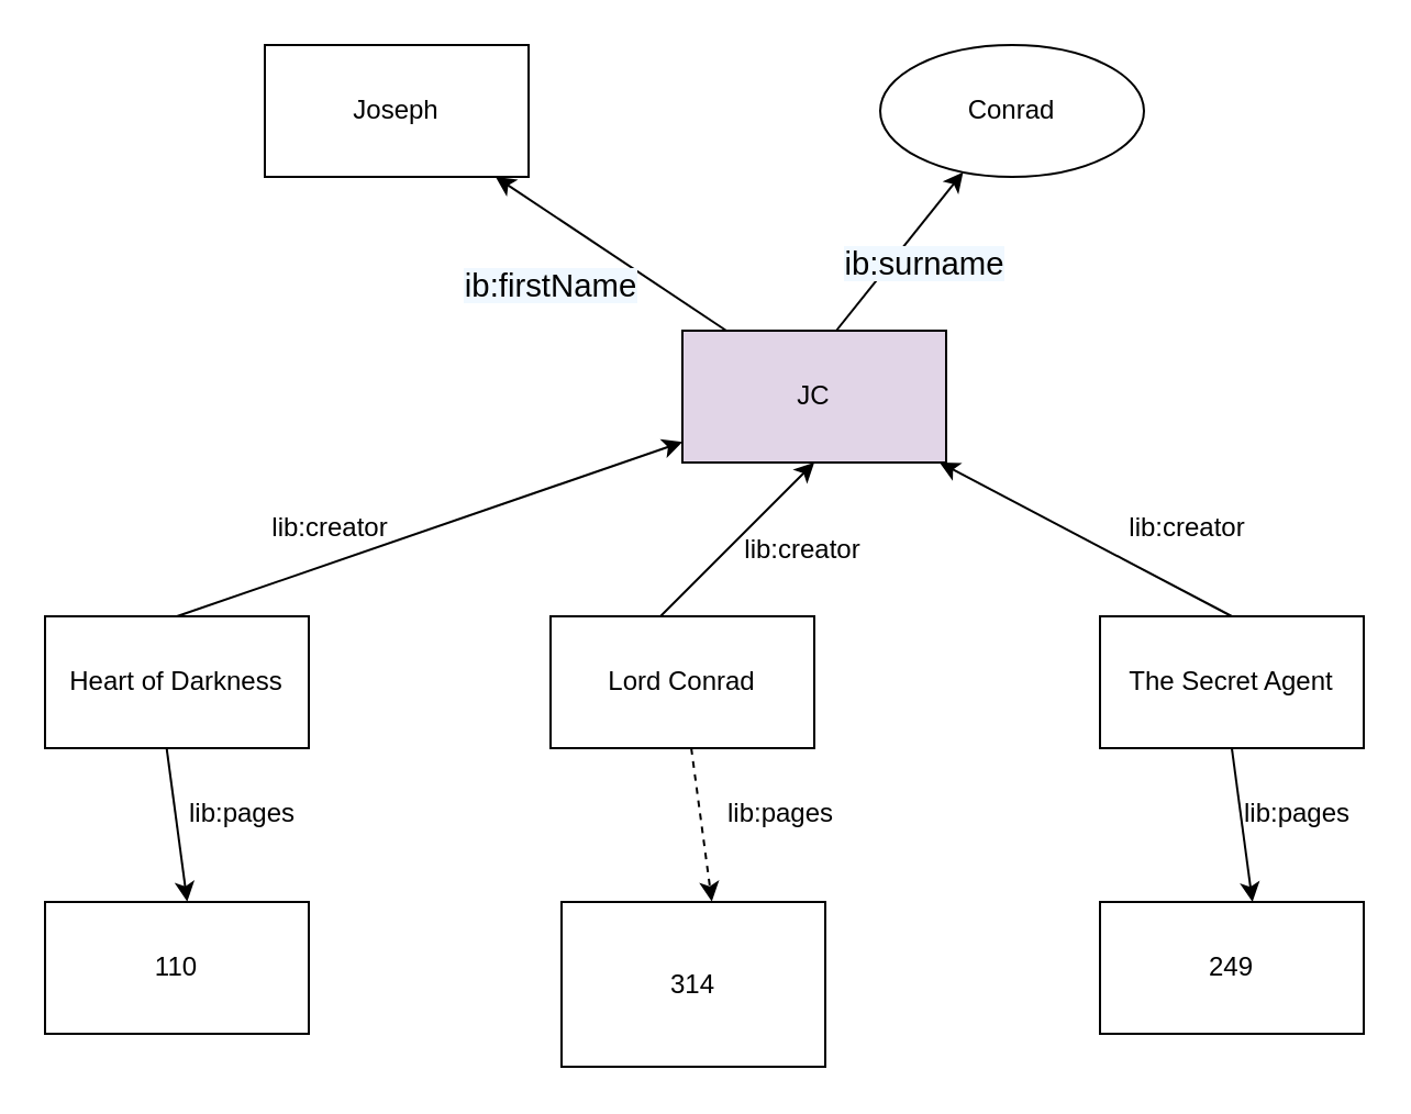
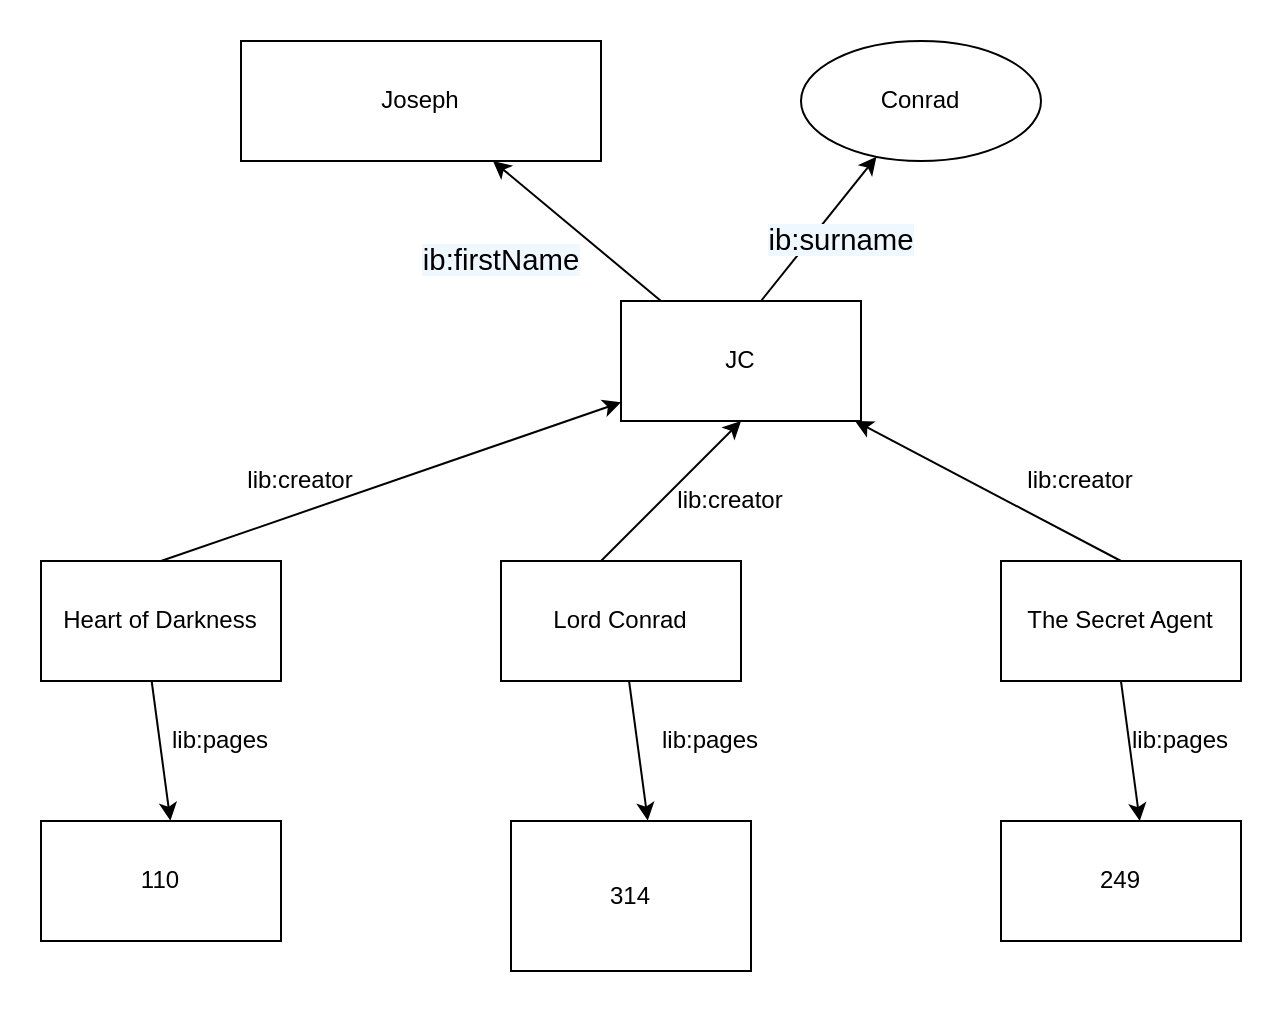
  <mxCell id="0" />
  <mxCell id="1" parent="0" />
- <mxCell id="2" value="JC" style="rounded=0;whiteSpace=wrap;html=1;fillColor=#e1d5e7;" vertex="1" parent="1"><mxGeometry x="310" y="150" width="120" height="60" as="geometry" /></mxCell>
- <mxCell id="3" value="Joseph" style="rounded=0;whiteSpace=wrap;html=1;" vertex="1" parent="1"><mxGeometry x="120" y="20" width="120" height="60" as="geometry" /></mxCell>
+ <mxCell id="2" value="JC" style="rounded=0;whiteSpace=wrap;html=1;" vertex="1" parent="1"><mxGeometry x="310" y="150" width="120" height="60" as="geometry" /></mxCell>
+ <mxCell id="3" value="Joseph" style="rounded=0;whiteSpace=wrap;html=1;" vertex="1" parent="1"><mxGeometry x="120" y="20" width="180" height="60" as="geometry" /></mxCell>
  <mxCell id="4" value="Conrad" style="ellipse;whiteSpace=wrap;html=1;" vertex="1" parent="1"><mxGeometry x="400" y="20" width="120" height="60" as="geometry" /></mxCell>
  <mxCell id="5" value="" style="endArrow=classic;html=1;" edge="1" parent="1" target="4"><mxGeometry width="50" height="50" relative="1" as="geometry"><mxPoint x="380" y="150" as="sourcePoint" /><mxPoint x="430" y="100" as="targetPoint" /></mxGeometry></mxCell>
  <mxCell id="6" value="" style="endArrow=classic;html=1;" edge="1" parent="1" target="3"><mxGeometry width="50" height="50" relative="1" as="geometry"><mxPoint x="330" y="150" as="sourcePoint" /><mxPoint x="380" y="100" as="targetPoint" /></mxGeometry></mxCell>
  <mxCell id="7" value="&lt;span lang=&quot;EN-US&quot; style=&quot;font-size: 11pt ; line-height: 115% ; font-family: &amp;#34;arial&amp;#34; , sans-serif ; background: aliceblue&quot;&gt;ib:surname&lt;/span&gt;" style="text;html=1;align=center;verticalAlign=middle;resizable=0;points=[];autosize=1;" vertex="1" parent="1"><mxGeometry x="375" y="110" width="90" height="20" as="geometry" /></mxCell>
  <mxCell id="8" value="&lt;span lang=&quot;EN-US&quot; style=&quot;font-size: 11pt ; line-height: 115% ; font-family: &amp;#34;arial&amp;#34; , sans-serif ; background: aliceblue&quot;&gt;ib:firstName&lt;/span&gt;" style="text;html=1;align=center;verticalAlign=middle;resizable=0;points=[];autosize=1;" vertex="1" parent="1"><mxGeometry x="205" y="120" width="90" height="20" as="geometry" /></mxCell>
  <mxCell id="9" value="Lord Conrad" style="rounded=0;whiteSpace=wrap;html=1;" vertex="1" parent="1"><mxGeometry x="250" y="280" width="120" height="60" as="geometry" /></mxCell>
  <mxCell id="10" value="Heart of Darkness" style="rounded=0;whiteSpace=wrap;html=1;" vertex="1" parent="1"><mxGeometry x="20" y="280" width="120" height="60" as="geometry" /></mxCell>
  <mxCell id="11" value="The Secret Agent" style="rounded=0;whiteSpace=wrap;html=1;" vertex="1" parent="1"><mxGeometry x="500" y="280" width="120" height="60" as="geometry" /></mxCell>
  <mxCell id="12" value="314" style="rounded=0;whiteSpace=wrap;html=1;" vertex="1" parent="1"><mxGeometry x="255" y="410" width="120" height="75" as="geometry" /></mxCell>
  <mxCell id="13" value="110" style="rounded=0;whiteSpace=wrap;html=1;" vertex="1" parent="1"><mxGeometry x="20" y="410" width="120" height="60" as="geometry" /></mxCell>
  <mxCell id="14" value="249" style="rounded=0;whiteSpace=wrap;html=1;" vertex="1" parent="1"><mxGeometry x="500" y="410" width="120" height="60" as="geometry" /></mxCell>
  <mxCell id="15" value="" style="endArrow=classic;html=1;entryX=0.5;entryY=1;entryDx=0;entryDy=0;" edge="1" parent="1" target="2"><mxGeometry width="50" height="50" relative="1" as="geometry"><mxPoint x="300" y="280" as="sourcePoint" /><mxPoint x="350" y="230" as="targetPoint" /></mxGeometry></mxCell>
  <mxCell id="16" value="" style="endArrow=classic;html=1;" edge="1" parent="1" target="2"><mxGeometry width="50" height="50" relative="1" as="geometry"><mxPoint x="80" y="280" as="sourcePoint" /><mxPoint x="150" y="210" as="targetPoint" /></mxGeometry></mxCell>
  <mxCell id="17" value="" style="endArrow=classic;html=1;" edge="1" parent="1" target="2"><mxGeometry width="50" height="50" relative="1" as="geometry"><mxPoint x="560" y="280" as="sourcePoint" /><mxPoint x="630" y="210" as="targetPoint" /></mxGeometry></mxCell>
- <mxCell id="18" value="" style="endArrow=classic;html=1;entryX=0.57;entryY=-0.003;entryDx=0;entryDy=0;entryPerimeter=0;dashed=1;" edge="1" parent="1" source="9" target="12"><mxGeometry width="50" height="50" relative="1" as="geometry"><mxPoint x="323" y="350" as="sourcePoint" /><mxPoint x="420" y="290" as="targetPoint" /></mxGeometry></mxCell>
+ <mxCell id="18" value="" style="endArrow=classic;html=1;entryX=0.57;entryY=-0.003;entryDx=0;entryDy=0;entryPerimeter=0;" edge="1" parent="1" source="9" target="12"><mxGeometry width="50" height="50" relative="1" as="geometry"><mxPoint x="323" y="350" as="sourcePoint" /><mxPoint x="420" y="290" as="targetPoint" /></mxGeometry></mxCell>
  <mxCell id="19" value="" style="endArrow=classic;html=1;entryX=0.57;entryY=-0.003;entryDx=0;entryDy=0;entryPerimeter=0;" edge="1" parent="1"><mxGeometry width="50" height="50" relative="1" as="geometry"><mxPoint x="559.997" y="340.18" as="sourcePoint" /><mxPoint x="569.37" y="410" as="targetPoint" /></mxGeometry></mxCell>
  <mxCell id="20" value="" style="endArrow=classic;html=1;entryX=0.57;entryY=-0.003;entryDx=0;entryDy=0;entryPerimeter=0;" edge="1" parent="1"><mxGeometry width="50" height="50" relative="1" as="geometry"><mxPoint x="75.317" y="340" as="sourcePoint" /><mxPoint x="84.69" y="409.82" as="targetPoint" /></mxGeometry></mxCell>
  <mxCell id="21" value="lib:creator" style="text;html=1;strokeColor=none;fillColor=none;align=center;verticalAlign=middle;whiteSpace=wrap;rounded=0;" vertex="1" parent="1"><mxGeometry x="345" y="240" width="40" height="20" as="geometry" /></mxCell>
  <mxCell id="22" value="lib:creator" style="text;html=1;strokeColor=none;fillColor=none;align=center;verticalAlign=middle;whiteSpace=wrap;rounded=0;" vertex="1" parent="1"><mxGeometry x="520" y="230" width="40" height="20" as="geometry" /></mxCell>
  <mxCell id="23" value="lib:creator" style="text;html=1;strokeColor=none;fillColor=none;align=center;verticalAlign=middle;whiteSpace=wrap;rounded=0;" vertex="1" parent="1"><mxGeometry x="130" y="230" width="40" height="20" as="geometry" /></mxCell>
  <mxCell id="24" value="lib:pages" style="text;html=1;strokeColor=none;fillColor=none;align=center;verticalAlign=middle;whiteSpace=wrap;rounded=0;" vertex="1" parent="1"><mxGeometry x="335" y="360" width="40" height="20" as="geometry" /></mxCell>
  <mxCell id="25" value="lib:pages" style="text;html=1;strokeColor=none;fillColor=none;align=center;verticalAlign=middle;whiteSpace=wrap;rounded=0;" vertex="1" parent="1"><mxGeometry x="570" y="360" width="40" height="20" as="geometry" /></mxCell>
  <mxCell id="26" value="lib:pages" style="text;html=1;strokeColor=none;fillColor=none;align=center;verticalAlign=middle;whiteSpace=wrap;rounded=0;" vertex="1" parent="1"><mxGeometry x="90" y="360" width="40" height="20" as="geometry" /></mxCell>
